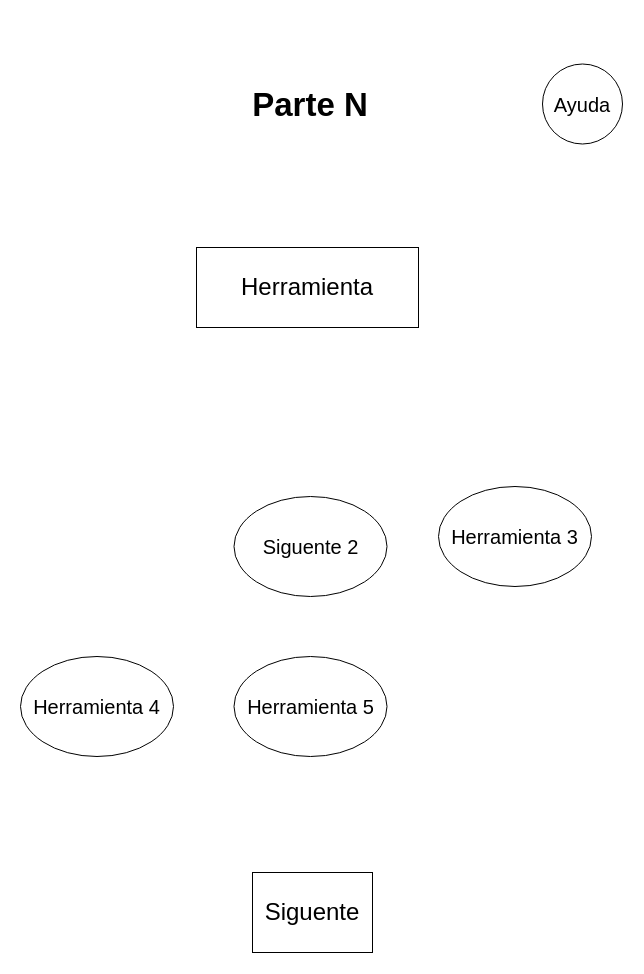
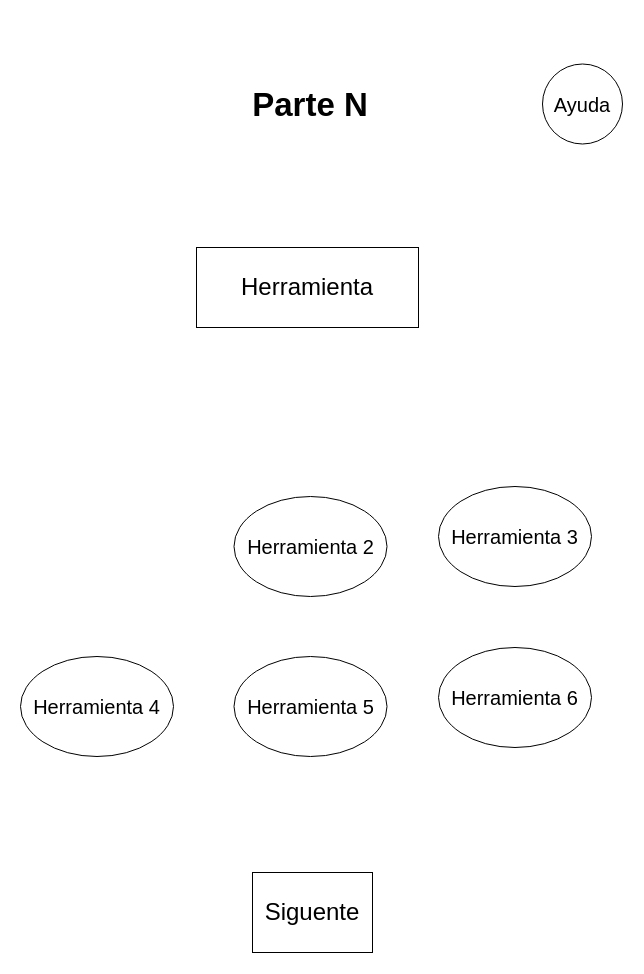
  <mxCell id="0" />
  <mxCell id="1" parent="0" />
  <mxCell id="2" value="&lt;div style=&quot;&quot;&gt;&lt;span style=&quot;font-size: 33px;&quot;&gt;&lt;b&gt;Parte N&lt;/b&gt;&lt;/span&gt;&lt;/div&gt;" style="text;html=1;align=center;verticalAlign=middle;whiteSpace=wrap;rounded=0;" parent="1" vertex="1"><mxGeometry x="114" y="20" width="392" height="167" as="geometry" /></mxCell>
  <mxCell id="3" value="&lt;font style=&quot;font-size: 24px;&quot;&gt;Siguente&lt;/font&gt;" style="rounded=0;whiteSpace=wrap;html=1;" parent="1" vertex="1"><mxGeometry x="252" y="872" width="120" height="80" as="geometry" /></mxCell>
  <mxCell id="4" value="&lt;span style=&quot;font-size: 24px;&quot;&gt;Herramienta&lt;/span&gt;" style="rounded=0;whiteSpace=wrap;html=1;" parent="1" vertex="1"><mxGeometry x="196" y="247" width="222" height="80" as="geometry" /></mxCell>
- <mxCell id="5" value="&lt;span style=&quot;font-size: 20px;&quot;&gt;Siguente 2&lt;/span&gt;" style="ellipse;whiteSpace=wrap;html=1;rounded=0;strokeColor=default;align=center;verticalAlign=middle;fontFamily=Helvetica;fontSize=12;fontColor=default;fillColor=default;" parent="1" vertex="1"><mxGeometry x="233.5" y="496" width="153" height="100" as="geometry" /></mxCell>
+ <mxCell id="5" value="&lt;span style=&quot;font-size: 20px;&quot;&gt;Herramienta 2&lt;/span&gt;" style="ellipse;whiteSpace=wrap;html=1;rounded=0;strokeColor=default;align=center;verticalAlign=middle;fontFamily=Helvetica;fontSize=12;fontColor=default;fillColor=default;" parent="1" vertex="1"><mxGeometry x="233.5" y="496" width="153" height="100" as="geometry" /></mxCell>
  <mxCell id="6" value="&lt;span style=&quot;font-size: 20px;&quot;&gt;Herramienta 3&lt;/span&gt;" style="ellipse;whiteSpace=wrap;html=1;rounded=0;strokeColor=default;align=center;verticalAlign=middle;fontFamily=Helvetica;fontSize=12;fontColor=default;fillColor=default;" parent="1" vertex="1"><mxGeometry x="438" y="486" width="153" height="100" as="geometry" /></mxCell>
  <mxCell id="7" value="&lt;span style=&quot;font-size: 20px;&quot;&gt;Herramienta 4&lt;/span&gt;" style="ellipse;whiteSpace=wrap;html=1;rounded=0;strokeColor=default;align=center;verticalAlign=middle;fontFamily=Helvetica;fontSize=12;fontColor=default;fillColor=default;" parent="1" vertex="1"><mxGeometry x="20" y="656" width="153" height="100" as="geometry" /></mxCell>
  <mxCell id="8" value="&lt;span style=&quot;font-size: 20px;&quot;&gt;Herramienta 5&lt;/span&gt;" style="ellipse;whiteSpace=wrap;html=1;rounded=0;strokeColor=default;align=center;verticalAlign=middle;fontFamily=Helvetica;fontSize=12;fontColor=default;fillColor=default;" parent="1" vertex="1"><mxGeometry x="233.5" y="656" width="153" height="100" as="geometry" /></mxCell>
+ <mxCell id="9" value="&lt;span style=&quot;font-size: 20px;&quot;&gt;Herramienta 6&lt;/span&gt;" style="ellipse;whiteSpace=wrap;html=1;rounded=0;strokeColor=default;align=center;verticalAlign=middle;fontFamily=Helvetica;fontSize=12;fontColor=default;fillColor=default;" parent="1" vertex="1"><mxGeometry x="438" y="647" width="153" height="100" as="geometry" /></mxCell>
  <mxCell id="10" value="&lt;font style=&quot;font-size: 20px;&quot;&gt;Ayuda&lt;/font&gt;" style="ellipse;whiteSpace=wrap;html=1;aspect=fixed;" vertex="1" parent="1"><mxGeometry x="542" y="63.5" width="80" height="80" as="geometry" /></mxCell>
